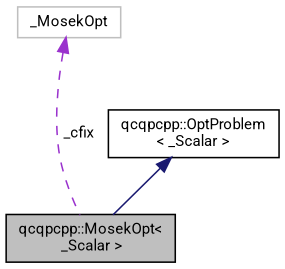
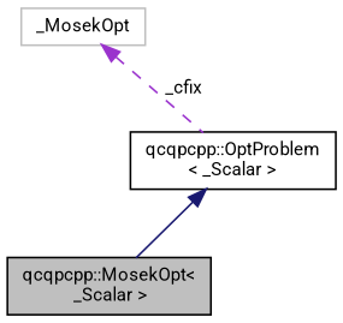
  digraph {
    fontname=Roboto
    node [color=black fillcolor=white fontname=Roboto fontsize=10 shape=record style=filled]
    edge [dir=back fontname=Roboto fontsize=10 labelfontname=Helvetica labelfontsize=10]
    n1 [fillcolor=grey75 fontcolor=black height=0.2 label="qcqpcpp::MosekOpt\<\l _Scalar \>" width=0.4]
    n2 [height=0.2 label="qcqpcpp::OptProblem\l\< _Scalar \>" width=0.4]
    n3 [color=grey75 height=0.2 label=_MosekOpt width=0.4]
    n2 -> n1 [color=midnightblue style=solid]
-   n3 -> n1 [color=darkorchid3 label=" _cfix" style=dashed]
+   n3 -> n2 [color=darkorchid3 label=" _cfix" style=dashed]
  }
